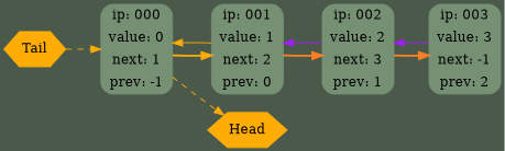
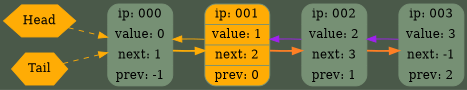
  digraph {
    bgcolor="#4A5949"
    rankdir=LR
    node [color="#769074" shape=Mrecord style=filled]
    edge [color="#ffac05" weight=1000]
    n1 [label=" { ip: 000} | {value:   0} | {next:   1} | {prev:  -1} "]
-   n2 [label=" { ip: 001} | {value:   1} | {next:   2} | {prev:   0} "]
+   n2 [label=" { ip: 001} | {value:   1} | {next:   2} | {prev:   0} " fillcolor="#ffac05"]
    n3 [label=" { ip: 002} | {value:   2} | {next:   3} | {prev:   1} "]
    n4 [label=" { ip: 003} | {value:   3} | {next:  -1} | {prev:   2} "]
    n5 [color="#ffac05" label=Head shape=hexagon]
    n6 [color="#ffac05" label=Tail shape=hexagon]
    n1 -> n2 [style=bold]
    n2 -> n1 [constraint=false weight=0]
    n2 -> n3 [color=chocolate1 style=bold]
    n3 -> n2 [color=purple constraint=false weight=0]
    n3 -> n4 [color=chocolate1 style=bold]
    n4 -> n3 [color=purple constraint=false weight=0]
-   n1 -> n5 [style=dashed weight=""]
+   n5 -> n1 [style=dashed weight=""]
    n6 -> n1 [style=dashed weight=""]
  }
